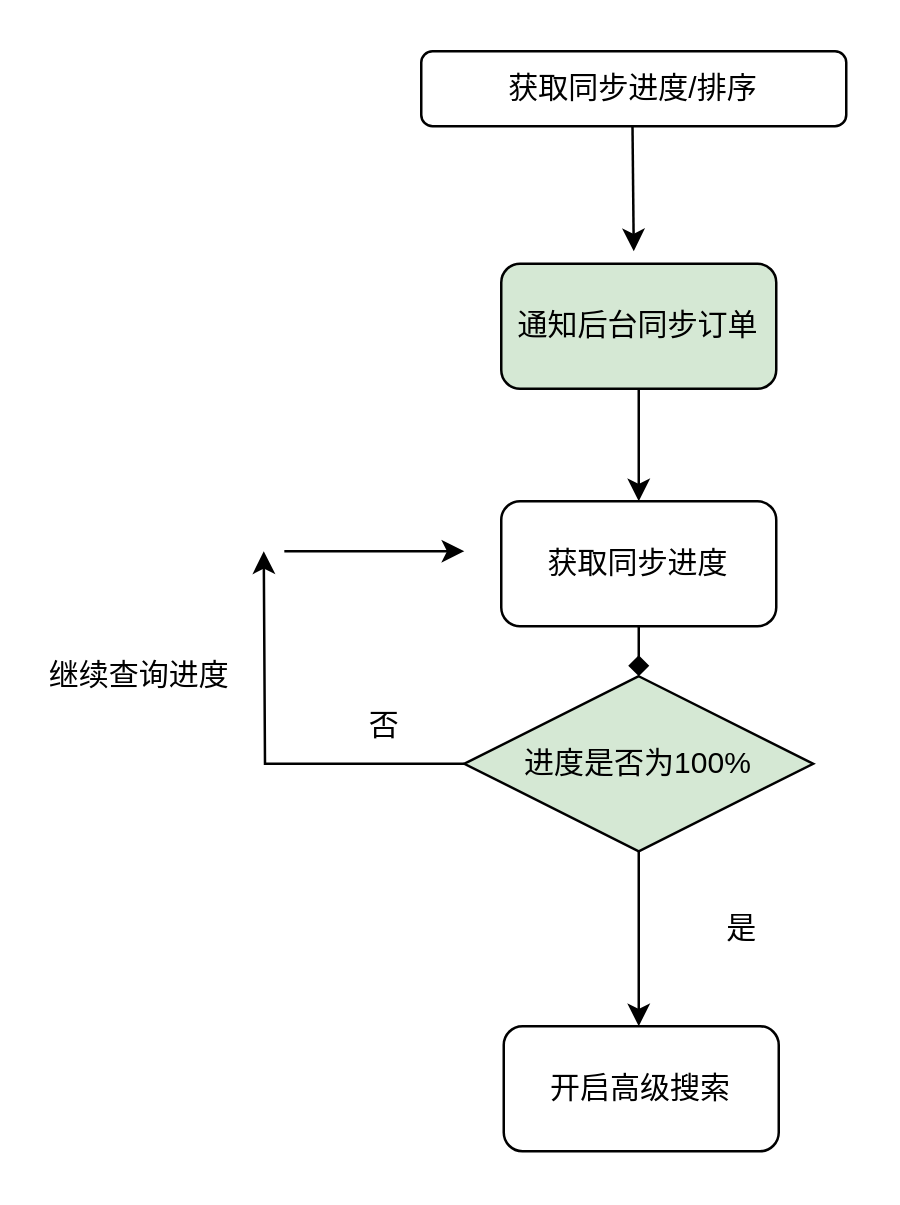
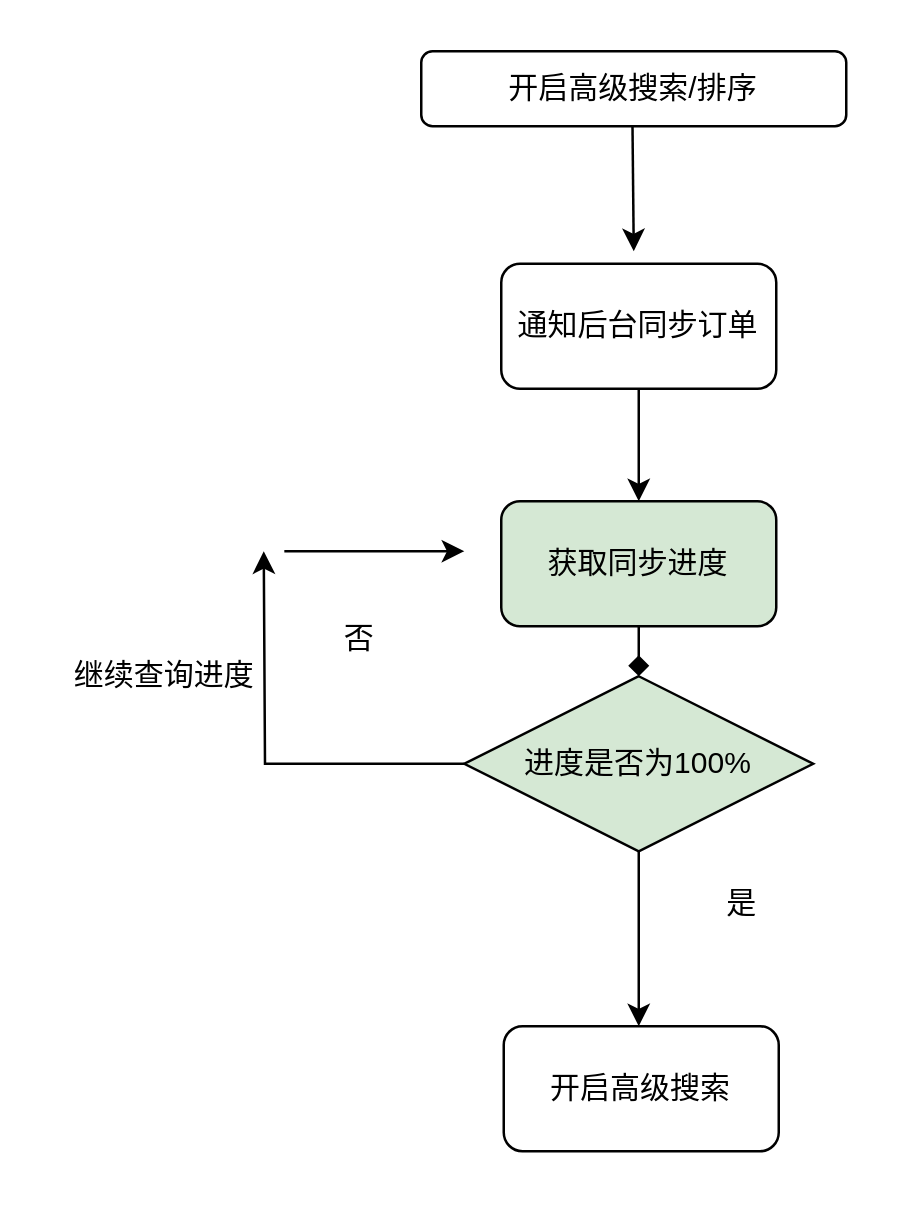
  <mxCell id="0" />
  <mxCell id="1" parent="0" />
- <mxCell id="2" value="获取同步进度/排序" style="rounded=1;whiteSpace=wrap;html=1;" vertex="1" parent="1"><mxGeometry x="168" y="20" width="170" height="30" as="geometry" /></mxCell>
+ <mxCell id="2" value="开启高级搜索/排序" style="rounded=1;whiteSpace=wrap;html=1;" vertex="1" parent="1"><mxGeometry x="168" y="20" width="170" height="30" as="geometry" /></mxCell>
  <mxCell id="3" value="" style="endArrow=classic;html=1;" edge="1" parent="1"><mxGeometry width="50" height="50" relative="1" as="geometry"><mxPoint x="252.5" y="50" as="sourcePoint" /><mxPoint x="253" y="100" as="targetPoint" /></mxGeometry></mxCell>
  <mxCell id="4" value="" style="edgeStyle=orthogonalEdgeStyle;rounded=0;orthogonalLoop=1;jettySize=auto;html=1;" edge="1" parent="1" source="5"><mxGeometry relative="1" as="geometry"><mxPoint x="255" y="200" as="targetPoint" /></mxGeometry></mxCell>
- <mxCell id="5" value="通知后台同步订单" style="rounded=1;whiteSpace=wrap;html=1;fillColor=#d5e8d4;" vertex="1" parent="1"><mxGeometry x="200" y="105" width="110" height="50" as="geometry" /></mxCell>
+ <mxCell id="5" value="通知后台同步订单" style="rounded=1;whiteSpace=wrap;html=1;" vertex="1" parent="1"><mxGeometry x="200" y="105" width="110" height="50" as="geometry" /></mxCell>
  <mxCell id="6" value="" style="edgeStyle=orthogonalEdgeStyle;rounded=0;orthogonalLoop=1;jettySize=auto;html=1;" edge="1" parent="1" source="8"><mxGeometry relative="1" as="geometry"><mxPoint x="105" y="220" as="targetPoint" /></mxGeometry></mxCell>
  <mxCell id="7" value="" style="edgeStyle=orthogonalEdgeStyle;rounded=0;orthogonalLoop=1;jettySize=auto;html=1;" edge="1" parent="1" source="8"><mxGeometry relative="1" as="geometry"><mxPoint x="255" y="410" as="targetPoint" /></mxGeometry></mxCell>
  <mxCell id="8" value="进度是否为100%" style="rhombus;whiteSpace=wrap;html=1;fillColor=#d5e8d4;" vertex="1" parent="1"><mxGeometry x="185.23" y="270" width="139.53" height="70" as="geometry" /></mxCell>
  <mxCell id="9" value="" style="edgeStyle=orthogonalEdgeStyle;rounded=0;orthogonalLoop=1;jettySize=auto;html=1;endArrow=diamond;" edge="1" parent="1" source="10" target="8"><mxGeometry relative="1" as="geometry" /></mxCell>
- <mxCell id="10" value="获取同步进度" style="rounded=1;whiteSpace=wrap;html=1;" vertex="1" parent="1"><mxGeometry x="200" y="200" width="110" height="50" as="geometry" /></mxCell>
- <mxCell id="11" value="否" style="text;html=1;align=center;verticalAlign=middle;resizable=0;points=[];autosize=1;" vertex="1" parent="1"><mxGeometry x="138" y="280" width="30" height="20" as="geometry" /></mxCell>
+ <mxCell id="10" value="获取同步进度" style="rounded=1;whiteSpace=wrap;html=1;fillColor=#d5e8d4;" vertex="1" parent="1"><mxGeometry x="200" y="200" width="110" height="50" as="geometry" /></mxCell>
+ <mxCell id="11" value="否" style="text;html=1;align=center;verticalAlign=middle;resizable=0;points=[];autosize=1;" vertex="1" parent="1"><mxGeometry x="128" y="245" width="30" height="20" as="geometry" /></mxCell>
  <mxCell id="12" value="" style="endArrow=classic;html=1;" edge="1" parent="1"><mxGeometry width="50" height="50" relative="1" as="geometry"><mxPoint x="113.23" y="220" as="sourcePoint" /><mxPoint x="185.23" y="220" as="targetPoint" /></mxGeometry></mxCell>
- <mxCell id="13" value="继续查询进度" style="text;html=1;align=center;verticalAlign=middle;resizable=0;points=[];autosize=1;" vertex="1" parent="1"><mxGeometry x="10" y="260" width="90" height="20" as="geometry" /></mxCell>
- <mxCell id="14" value="是" style="text;html=1;align=center;verticalAlign=middle;resizable=0;points=[];autosize=1;" vertex="1" parent="1"><mxGeometry x="281" y="361" width="30" height="20" as="geometry" /></mxCell>
+ <mxCell id="13" value="继续查询进度" style="text;html=1;align=center;verticalAlign=middle;resizable=0;points=[];autosize=1;" vertex="1" parent="1"><mxGeometry x="20" y="260" width="90" height="20" as="geometry" /></mxCell>
+ <mxCell id="14" value="是" style="text;html=1;align=center;verticalAlign=middle;resizable=0;points=[];autosize=1;" vertex="1" parent="1"><mxGeometry x="281" y="351" width="30" height="20" as="geometry" /></mxCell>
  <mxCell id="15" value="开启高级搜索" style="rounded=1;whiteSpace=wrap;html=1;" vertex="1" parent="1"><mxGeometry x="201" y="410" width="110" height="50" as="geometry" /></mxCell>
